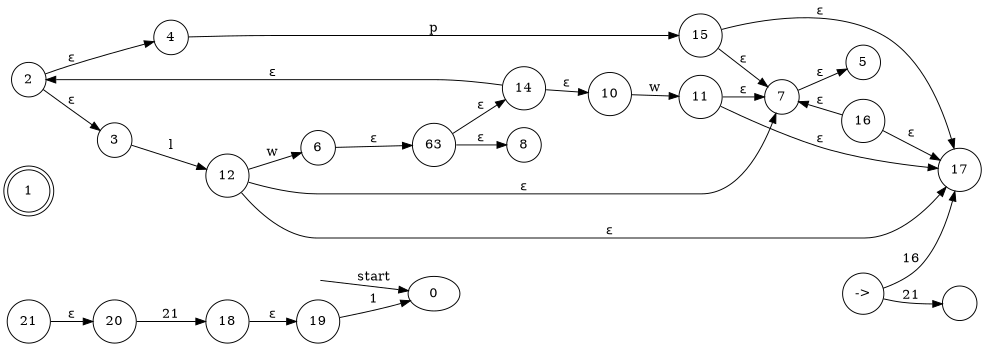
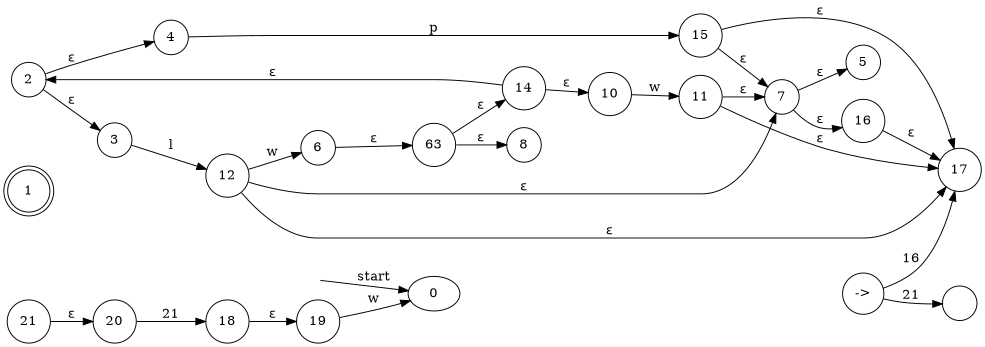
  digraph {
    rankdir=LR
    node [shape=circle]
    __start [shape=point style=invis]
    0 [shape=""]
    1 [shape=doublecircle]
    2
    3
    4
    12
    15
    6
    7
    17
    n12 [label=63]
    8
    14
    10
    11
    5
    "->"
    ""
    16
    20
    18
    19
    21
    __start -> 0 [label=start]
    2 -> 3 [label="&epsilon;"]
    2 -> 4 [label="&epsilon;"]
    3 -> 12 [label=l]
    4 -> 15 [label=p]
    12 -> 6 [label=w]
    12 -> 7 [label="&epsilon;"]
    12 -> 17 [label="&epsilon;"]
    15 -> 7 [label="&epsilon;"]
    15 -> 17 [label="&epsilon;"]
    6 -> n12 [label="&epsilon;"]
    7 -> 5 [label="&epsilon;"]
    n12 -> 8 [label="&epsilon;"]
    n12 -> 14 [label="&epsilon;"]
    14 -> 2 [label="&epsilon;"]
    14 -> 10 [label="&epsilon;"]
    10 -> 11 [label=w]
    11 -> 7 [label="&epsilon;"]
    11 -> 17 [label="&epsilon;"]
    "->" -> 17 [label=16]
    "->" -> "" [label=21]
-   16 -> 7 [label="&epsilon;"]
+   7 -> 16 [label="&epsilon;"]
    16 -> 17 [label="&epsilon;"]
    20 -> 18 [label=21]
    18 -> 19 [label="&epsilon;"]
-   19 -> 0 [label=1]
+   19 -> 0 [label=w]
    21 -> 20 [label="&epsilon;"]
  }
